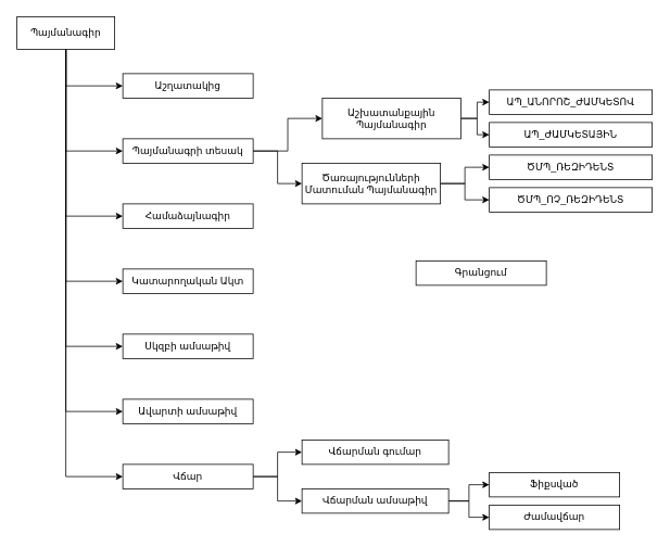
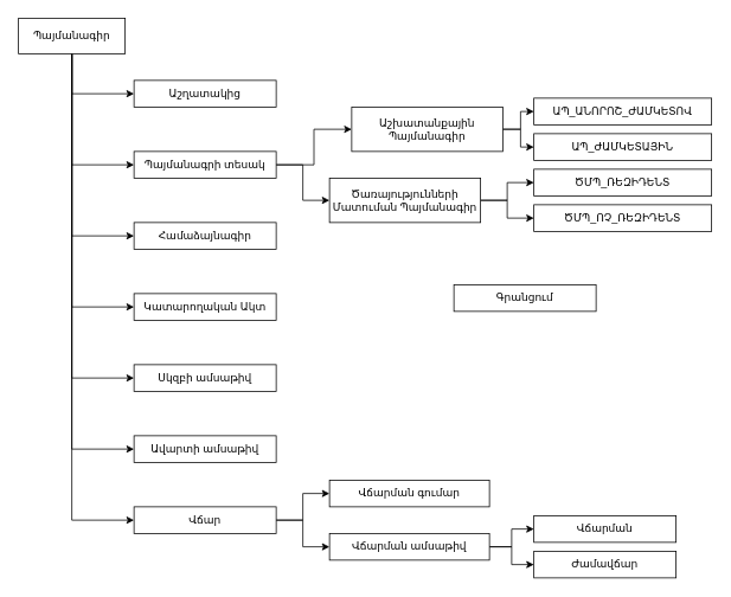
  <mxCell id="0" />
  <mxCell id="1" parent="0" />
  <mxCell id="2" value="Աշղատակից" style="rounded=0;whiteSpace=wrap;html=1;" parent="1" vertex="1"><mxGeometry x="150" y="90" width="160" height="30" as="geometry" /></mxCell>
  <mxCell id="3" style="edgeStyle=orthogonalEdgeStyle;rounded=0;orthogonalLoop=1;jettySize=auto;html=1;entryX=0;entryY=0.5;entryDx=0;entryDy=0;exitX=0.5;exitY=1;exitDx=0;exitDy=0;" parent="1" source="10" target="13" edge="1"><mxGeometry relative="1" as="geometry"><mxPoint x="130" y="300" as="targetPoint" /></mxGeometry></mxCell>
  <mxCell id="4" style="edgeStyle=orthogonalEdgeStyle;rounded=0;orthogonalLoop=1;jettySize=auto;html=1;entryX=0;entryY=0.5;entryDx=0;entryDy=0;exitX=0.5;exitY=1;exitDx=0;exitDy=0;" parent="1" source="10" target="24" edge="1"><mxGeometry relative="1" as="geometry" /></mxCell>
  <mxCell id="5" style="edgeStyle=orthogonalEdgeStyle;rounded=0;orthogonalLoop=1;jettySize=auto;html=1;entryX=0;entryY=0.5;entryDx=0;entryDy=0;exitX=0.5;exitY=1;exitDx=0;exitDy=0;" parent="1" source="10" target="25" edge="1"><mxGeometry relative="1" as="geometry" /></mxCell>
  <mxCell id="6" style="edgeStyle=orthogonalEdgeStyle;rounded=0;orthogonalLoop=1;jettySize=auto;html=1;entryX=0;entryY=0.5;entryDx=0;entryDy=0;exitX=0.5;exitY=1;exitDx=0;exitDy=0;" parent="1" source="10" target="26" edge="1"><mxGeometry relative="1" as="geometry" /></mxCell>
  <mxCell id="7" style="edgeStyle=orthogonalEdgeStyle;rounded=0;orthogonalLoop=1;jettySize=auto;html=1;entryX=0;entryY=0.5;entryDx=0;entryDy=0;exitX=0.5;exitY=1;exitDx=0;exitDy=0;" parent="1" source="10" target="27" edge="1"><mxGeometry relative="1" as="geometry" /></mxCell>
  <mxCell id="8" style="edgeStyle=orthogonalEdgeStyle;rounded=0;orthogonalLoop=1;jettySize=auto;html=1;entryX=0;entryY=0.5;entryDx=0;entryDy=0;exitX=0.5;exitY=1;exitDx=0;exitDy=0;" parent="1" source="10" target="2" edge="1"><mxGeometry relative="1" as="geometry" /></mxCell>
  <mxCell id="9" style="edgeStyle=orthogonalEdgeStyle;rounded=0;orthogonalLoop=1;jettySize=auto;html=1;entryX=0;entryY=0.5;entryDx=0;entryDy=0;exitX=0.5;exitY=1;exitDx=0;exitDy=0;" parent="1" source="10" target="35" edge="1"><mxGeometry relative="1" as="geometry" /></mxCell>
  <mxCell id="10" value="Պայմանագիր" style="rounded=0;whiteSpace=wrap;html=1;" parent="1" vertex="1"><mxGeometry x="20" y="20" width="120" height="40" as="geometry" /></mxCell>
  <mxCell id="11" style="rounded=0;orthogonalLoop=1;jettySize=auto;html=1;entryX=0;entryY=0.5;entryDx=0;entryDy=0;edgeStyle=orthogonalEdgeStyle;" parent="1" source="13" target="20" edge="1"><mxGeometry relative="1" as="geometry" /></mxCell>
  <mxCell id="12" style="edgeStyle=orthogonalEdgeStyle;rounded=0;orthogonalLoop=1;jettySize=auto;html=1;entryX=0;entryY=0.5;entryDx=0;entryDy=0;" parent="1" source="13" target="23" edge="1"><mxGeometry relative="1" as="geometry" /></mxCell>
  <mxCell id="13" value="Պայմանագրի տեսակ" style="rounded=0;whiteSpace=wrap;html=1;" parent="1" vertex="1"><mxGeometry x="150" y="170" width="160" height="30" as="geometry" /></mxCell>
  <mxCell id="14" value="ԱՊ_ԱՆՈՐՈՇ_ԺԱՄԿԵՏՈՎ" style="rounded=0;whiteSpace=wrap;html=1;" parent="1" vertex="1"><mxGeometry x="600" y="110" width="200" height="30" as="geometry" /></mxCell>
  <mxCell id="15" value="ԱՊ_ԺԱՄԿԵՏԱՅԻՆ" style="rounded=0;whiteSpace=wrap;html=1;" parent="1" vertex="1"><mxGeometry x="600" y="150" width="200" height="30" as="geometry" /></mxCell>
  <mxCell id="16" value="ԾՄՊ_ՌԵԶԻԴԵՆՏ" style="rounded=0;whiteSpace=wrap;html=1;" parent="1" vertex="1"><mxGeometry x="600" y="190" width="200" height="30" as="geometry" /></mxCell>
  <mxCell id="17" value="ԾՄՊ_ՈՉ_ՌԵԶԻԴԵՆՏ" style="rounded=0;whiteSpace=wrap;html=1;" parent="1" vertex="1"><mxGeometry x="600" y="230" width="200" height="30" as="geometry" /></mxCell>
  <mxCell id="18" style="edgeStyle=orthogonalEdgeStyle;rounded=0;orthogonalLoop=1;jettySize=auto;html=1;entryX=0;entryY=0.5;entryDx=0;entryDy=0;" parent="1" source="20" target="14" edge="1"><mxGeometry relative="1" as="geometry" /></mxCell>
  <mxCell id="19" style="edgeStyle=orthogonalEdgeStyle;rounded=0;orthogonalLoop=1;jettySize=auto;html=1;entryX=0;entryY=0.5;entryDx=0;entryDy=0;" parent="1" source="20" target="15" edge="1"><mxGeometry relative="1" as="geometry" /></mxCell>
  <mxCell id="20" value="Աշխատանքային&lt;br&gt;Պայմանագիր" style="rounded=0;whiteSpace=wrap;html=1;" parent="1" vertex="1"><mxGeometry x="395" y="120" width="170" height="50" as="geometry" /></mxCell>
  <mxCell id="21" style="edgeStyle=orthogonalEdgeStyle;rounded=0;orthogonalLoop=1;jettySize=auto;html=1;entryX=0;entryY=0.5;entryDx=0;entryDy=0;" parent="1" source="23" target="16" edge="1"><mxGeometry relative="1" as="geometry" /></mxCell>
  <mxCell id="22" style="edgeStyle=orthogonalEdgeStyle;rounded=0;orthogonalLoop=1;jettySize=auto;html=1;" parent="1" source="23" target="17" edge="1"><mxGeometry relative="1" as="geometry" /></mxCell>
  <mxCell id="23" value="Ծառայությունների&lt;br&gt;Մատուման Պայմանագիր" style="rounded=0;whiteSpace=wrap;html=1;" parent="1" vertex="1"><mxGeometry x="370" y="200" width="170" height="50" as="geometry" /></mxCell>
  <mxCell id="24" value="Համաձայնագիր" style="rounded=0;whiteSpace=wrap;html=1;" parent="1" vertex="1"><mxGeometry x="150" y="250" width="160" height="30" as="geometry" /></mxCell>
  <mxCell id="25" value="Կատարողական Ակտ" style="rounded=0;whiteSpace=wrap;html=1;" parent="1" vertex="1"><mxGeometry x="150" y="330" width="160" height="30" as="geometry" /></mxCell>
  <mxCell id="26" value="Սկզբի ամսաթիվ" style="rounded=0;whiteSpace=wrap;html=1;" parent="1" vertex="1"><mxGeometry x="150" y="410" width="160" height="30" as="geometry" /></mxCell>
  <mxCell id="27" value="Ավարտի ամսաթիվ" style="rounded=0;whiteSpace=wrap;html=1;" parent="1" vertex="1"><mxGeometry x="150" y="490" width="160" height="30" as="geometry" /></mxCell>
  <mxCell id="28" style="edgeStyle=orthogonalEdgeStyle;rounded=0;orthogonalLoop=1;jettySize=auto;html=1;entryX=0;entryY=0.5;entryDx=0;entryDy=0;" parent="1" source="30" target="31" edge="1"><mxGeometry relative="1" as="geometry" /></mxCell>
  <mxCell id="29" style="edgeStyle=orthogonalEdgeStyle;rounded=0;orthogonalLoop=1;jettySize=auto;html=1;entryX=0;entryY=0.5;entryDx=0;entryDy=0;" parent="1" source="30" target="32" edge="1"><mxGeometry relative="1" as="geometry" /></mxCell>
  <mxCell id="30" value="Վճարման ամսաթիվ" style="rounded=0;whiteSpace=wrap;html=1;" parent="1" vertex="1"><mxGeometry x="370" y="600" width="180" height="30" as="geometry" /></mxCell>
- <mxCell id="31" value="Ֆիքսված" style="rounded=0;whiteSpace=wrap;html=1;" parent="1" vertex="1"><mxGeometry x="600" y="580" width="160" height="30" as="geometry" /></mxCell>
+ <mxCell id="31" value="Վճարման" style="rounded=0;whiteSpace=wrap;html=1;" parent="1" vertex="1"><mxGeometry x="600" y="580" width="160" height="30" as="geometry" /></mxCell>
  <mxCell id="32" value="Ժամավճար" style="rounded=0;whiteSpace=wrap;html=1;" parent="1" vertex="1"><mxGeometry x="600" y="620" width="160" height="30" as="geometry" /></mxCell>
  <mxCell id="33" style="edgeStyle=orthogonalEdgeStyle;rounded=0;orthogonalLoop=1;jettySize=auto;html=1;entryX=0;entryY=0.5;entryDx=0;entryDy=0;" parent="1" source="35" target="36" edge="1"><mxGeometry relative="1" as="geometry" /></mxCell>
  <mxCell id="34" style="edgeStyle=orthogonalEdgeStyle;rounded=0;orthogonalLoop=1;jettySize=auto;html=1;entryX=0;entryY=0.5;entryDx=0;entryDy=0;" parent="1" source="35" target="30" edge="1"><mxGeometry relative="1" as="geometry" /></mxCell>
  <mxCell id="35" value="Վճար" style="rounded=0;whiteSpace=wrap;html=1;" parent="1" vertex="1"><mxGeometry x="150" y="570" width="160" height="30" as="geometry" /></mxCell>
  <mxCell id="36" value="Վճարման գումար" style="rounded=0;whiteSpace=wrap;html=1;" parent="1" vertex="1"><mxGeometry x="370" y="540" width="180" height="30" as="geometry" /></mxCell>
  <mxCell id="37" value="Գրանցում" style="rounded=0;whiteSpace=wrap;html=1;" vertex="1" parent="1"><mxGeometry x="510" y="320" width="160" height="30" as="geometry" /></mxCell>
